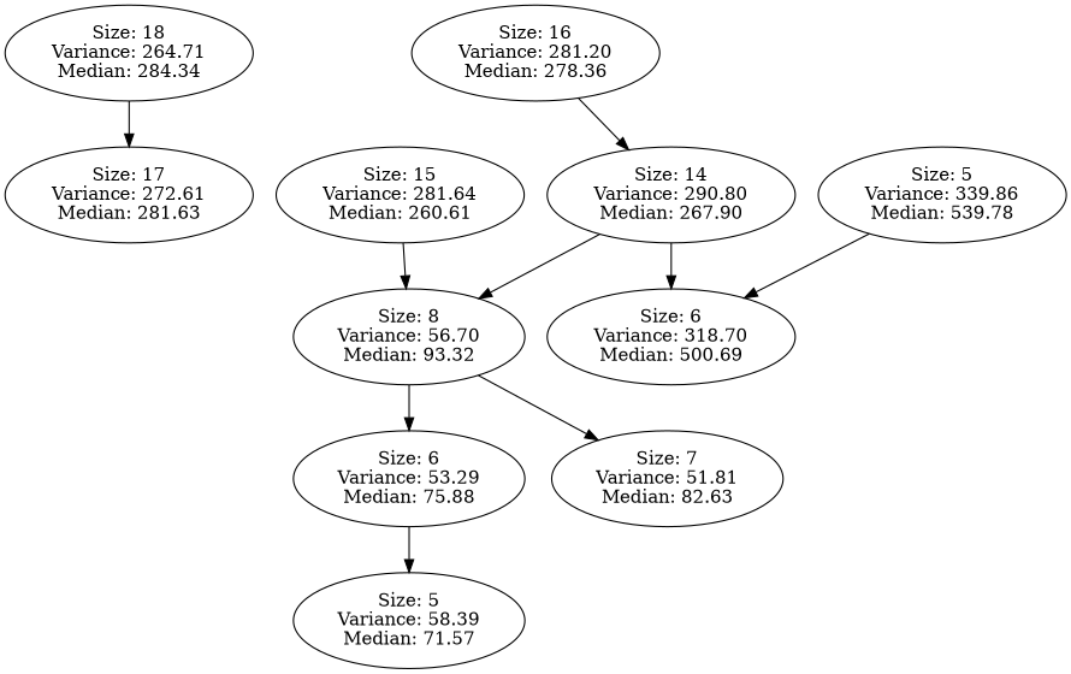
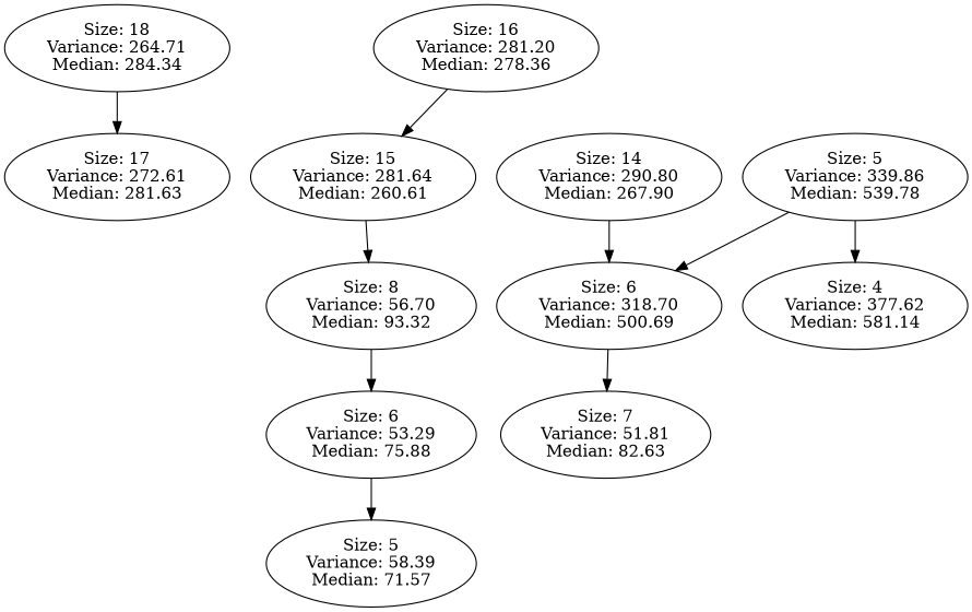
  digraph {
    L=6
    "Size: 18\nVariance: 264.71\nMedian: 284.34"
    "Size: 17\nVariance: 272.61\nMedian: 281.63"
    "Size: 16\nVariance: 281.20\nMedian: 278.36"
    "Size: 15\nVariance: 281.64\nMedian: 260.61"
    "Size: 8\nVariance: 56.70\nMedian: 93.32"
    "Size: 14\nVariance: 290.80\nMedian: 267.90"
    "Size: 6\nVariance: 318.70\nMedian: 500.69"
    "Size: 7\nVariance: 51.81\nMedian: 82.63"
    "Size: 6\nVariance: 53.29\nMedian: 75.88"
    "Size: 5\nVariance: 339.86\nMedian: 539.78"
+   "Size: 4\nVariance: 377.62\nMedian: 581.14"
    "Size: 5\nVariance: 58.39\nMedian: 71.57"
    "Size: 18\nVariance: 264.71\nMedian: 284.34" -> "Size: 17\nVariance: 272.61\nMedian: 281.63"
-   "Size: 16\nVariance: 281.20\nMedian: 278.36" -> "Size: 14\nVariance: 290.80\nMedian: 267.90"
+   "Size: 16\nVariance: 281.20\nMedian: 278.36" -> "Size: 15\nVariance: 281.64\nMedian: 260.61"
    "Size: 15\nVariance: 281.64\nMedian: 260.61" -> "Size: 8\nVariance: 56.70\nMedian: 93.32"
-   "Size: 8\nVariance: 56.70\nMedian: 93.32" -> "Size: 7\nVariance: 51.81\nMedian: 82.63"
+   "Size: 6\nVariance: 318.70\nMedian: 500.69" -> "Size: 7\nVariance: 51.81\nMedian: 82.63"
    "Size: 8\nVariance: 56.70\nMedian: 93.32" -> "Size: 6\nVariance: 53.29\nMedian: 75.88"
-   "Size: 14\nVariance: 290.80\nMedian: 267.90" -> "Size: 8\nVariance: 56.70\nMedian: 93.32"
    "Size: 14\nVariance: 290.80\nMedian: 267.90" -> "Size: 6\nVariance: 318.70\nMedian: 500.69"
    "Size: 6\nVariance: 53.29\nMedian: 75.88" -> "Size: 5\nVariance: 58.39\nMedian: 71.57"
    "Size: 5\nVariance: 339.86\nMedian: 539.78" -> "Size: 6\nVariance: 318.70\nMedian: 500.69"
+   "Size: 5\nVariance: 339.86\nMedian: 539.78" -> "Size: 4\nVariance: 377.62\nMedian: 581.14"
  }
